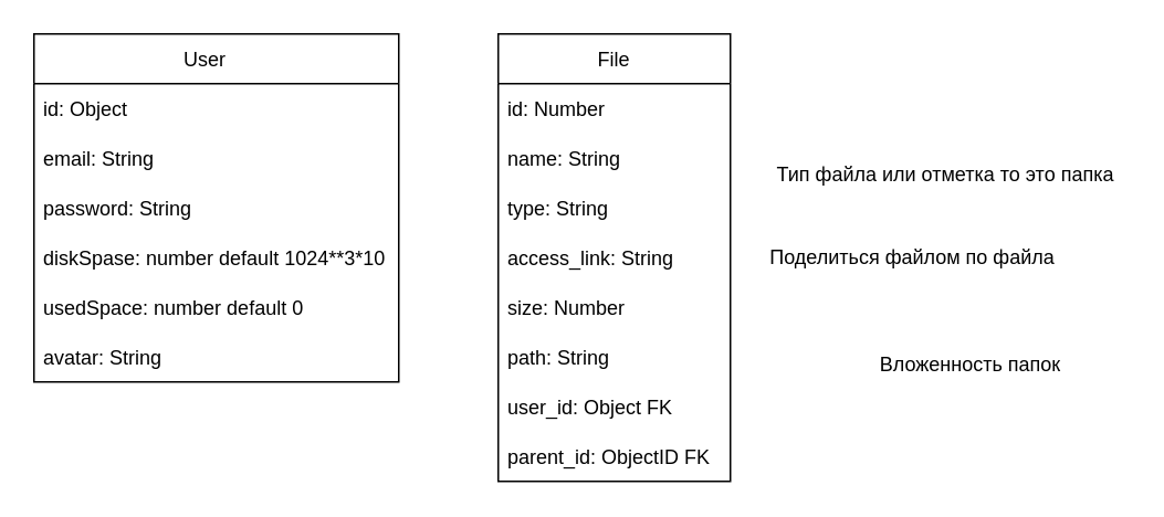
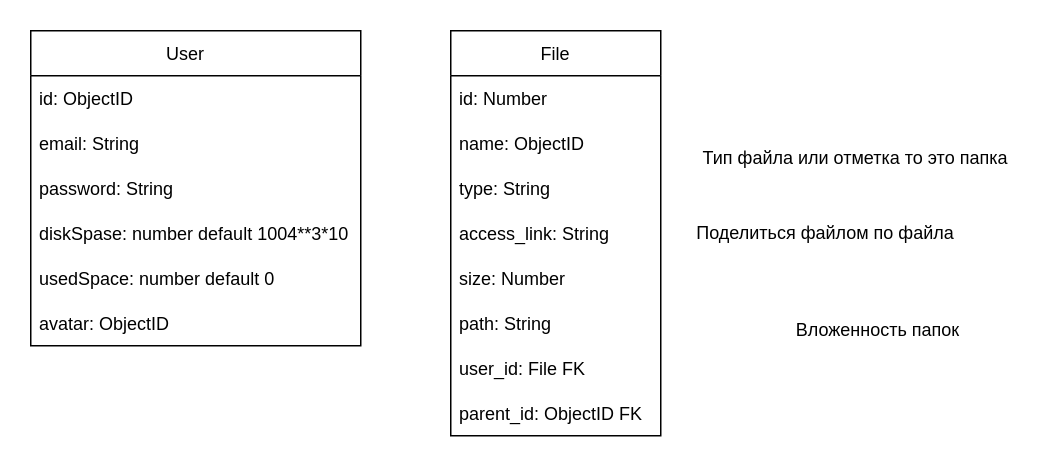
  <mxCell id="0" />
  <mxCell id="1" parent="0" />
  <mxCell id="2" value="User    " style="swimlane;fontStyle=0;childLayout=stackLayout;horizontal=1;startSize=30;horizontalStack=0;resizeParent=1;resizeParentMax=0;resizeLast=0;collapsible=1;marginBottom=0;" parent="1" vertex="1"><mxGeometry x="20" y="20" width="220" height="210" as="geometry" /></mxCell>
- <mxCell id="3" value="id: Object" style="text;strokeColor=none;fillColor=none;align=left;verticalAlign=middle;spacingLeft=4;spacingRight=4;overflow=hidden;points=[[0,0.5],[1,0.5]];portConstraint=eastwest;rotatable=0;" parent="2" vertex="1"><mxGeometry y="30" width="220" height="30" as="geometry" /></mxCell>
+ <mxCell id="3" value="id: ObjectID" style="text;strokeColor=none;fillColor=none;align=left;verticalAlign=middle;spacingLeft=4;spacingRight=4;overflow=hidden;points=[[0,0.5],[1,0.5]];portConstraint=eastwest;rotatable=0;" parent="2" vertex="1"><mxGeometry y="30" width="220" height="30" as="geometry" /></mxCell>
  <mxCell id="4" value="email: String" style="text;strokeColor=none;fillColor=none;align=left;verticalAlign=middle;spacingLeft=4;spacingRight=4;overflow=hidden;points=[[0,0.5],[1,0.5]];portConstraint=eastwest;rotatable=0;" parent="2" vertex="1"><mxGeometry y="60" width="220" height="30" as="geometry" /></mxCell>
  <mxCell id="5" value="password: String" style="text;strokeColor=none;fillColor=none;align=left;verticalAlign=middle;spacingLeft=4;spacingRight=4;overflow=hidden;points=[[0,0.5],[1,0.5]];portConstraint=eastwest;rotatable=0;" parent="2" vertex="1"><mxGeometry y="90" width="220" height="30" as="geometry" /></mxCell>
- <mxCell id="6" value="diskSpase: number default 1024**3*10" style="text;strokeColor=none;fillColor=none;align=left;verticalAlign=middle;spacingLeft=4;spacingRight=4;overflow=hidden;points=[[0,0.5],[1,0.5]];portConstraint=eastwest;rotatable=0;" parent="2" vertex="1"><mxGeometry y="120" width="220" height="30" as="geometry" /></mxCell>
+ <mxCell id="6" value="diskSpase: number default 1004**3*10" style="text;strokeColor=none;fillColor=none;align=left;verticalAlign=middle;spacingLeft=4;spacingRight=4;overflow=hidden;points=[[0,0.5],[1,0.5]];portConstraint=eastwest;rotatable=0;" parent="2" vertex="1"><mxGeometry y="120" width="220" height="30" as="geometry" /></mxCell>
  <mxCell id="7" value="usedSpace: number default 0" style="text;strokeColor=none;fillColor=none;align=left;verticalAlign=middle;spacingLeft=4;spacingRight=4;overflow=hidden;points=[[0,0.5],[1,0.5]];portConstraint=eastwest;rotatable=0;" parent="2" vertex="1"><mxGeometry y="150" width="220" height="30" as="geometry" /></mxCell>
- <mxCell id="8" value="avatar: String" style="text;strokeColor=none;fillColor=none;align=left;verticalAlign=middle;spacingLeft=4;spacingRight=4;overflow=hidden;points=[[0,0.5],[1,0.5]];portConstraint=eastwest;rotatable=0;" parent="2" vertex="1"><mxGeometry y="180" width="220" height="30" as="geometry" /></mxCell>
+ <mxCell id="8" value="avatar: ObjectID" style="text;strokeColor=none;fillColor=none;align=left;verticalAlign=middle;spacingLeft=4;spacingRight=4;overflow=hidden;points=[[0,0.5],[1,0.5]];portConstraint=eastwest;rotatable=0;" parent="2" vertex="1"><mxGeometry y="180" width="220" height="30" as="geometry" /></mxCell>
  <mxCell id="9" value="File" style="swimlane;fontStyle=0;childLayout=stackLayout;horizontal=1;startSize=30;horizontalStack=0;resizeParent=1;resizeParentMax=0;resizeLast=0;collapsible=1;marginBottom=0;" parent="1" vertex="1"><mxGeometry x="300" y="20" width="140" height="270" as="geometry" /></mxCell>
  <mxCell id="10" value="id: Number" style="text;strokeColor=none;fillColor=none;align=left;verticalAlign=middle;spacingLeft=4;spacingRight=4;overflow=hidden;points=[[0,0.5],[1,0.5]];portConstraint=eastwest;rotatable=0;" parent="9" vertex="1"><mxGeometry y="30" width="140" height="30" as="geometry" /></mxCell>
- <mxCell id="11" value="name: String" style="text;strokeColor=none;fillColor=none;align=left;verticalAlign=middle;spacingLeft=4;spacingRight=4;overflow=hidden;points=[[0,0.5],[1,0.5]];portConstraint=eastwest;rotatable=0;" parent="9" vertex="1"><mxGeometry y="60" width="140" height="30" as="geometry" /></mxCell>
+ <mxCell id="11" value="name: ObjectID" style="text;strokeColor=none;fillColor=none;align=left;verticalAlign=middle;spacingLeft=4;spacingRight=4;overflow=hidden;points=[[0,0.5],[1,0.5]];portConstraint=eastwest;rotatable=0;" parent="9" vertex="1"><mxGeometry y="60" width="140" height="30" as="geometry" /></mxCell>
  <mxCell id="12" value="type: String" style="text;strokeColor=none;fillColor=none;align=left;verticalAlign=middle;spacingLeft=4;spacingRight=4;overflow=hidden;points=[[0,0.5],[1,0.5]];portConstraint=eastwest;rotatable=0;" parent="9" vertex="1"><mxGeometry y="90" width="140" height="30" as="geometry" /></mxCell>
  <mxCell id="13" value="access_link: String" style="text;strokeColor=none;fillColor=none;align=left;verticalAlign=middle;spacingLeft=4;spacingRight=4;overflow=hidden;points=[[0,0.5],[1,0.5]];portConstraint=eastwest;rotatable=0;" parent="9" vertex="1"><mxGeometry y="120" width="140" height="30" as="geometry" /></mxCell>
  <mxCell id="14" value="size: Number" style="text;strokeColor=none;fillColor=none;align=left;verticalAlign=middle;spacingLeft=4;spacingRight=4;overflow=hidden;points=[[0,0.5],[1,0.5]];portConstraint=eastwest;rotatable=0;" parent="9" vertex="1"><mxGeometry y="150" width="140" height="30" as="geometry" /></mxCell>
  <mxCell id="15" value="path: String" style="text;strokeColor=none;fillColor=none;align=left;verticalAlign=middle;spacingLeft=4;spacingRight=4;overflow=hidden;points=[[0,0.5],[1,0.5]];portConstraint=eastwest;rotatable=0;" vertex="1" parent="9"><mxGeometry y="180" width="140" height="30" as="geometry" /></mxCell>
- <mxCell id="16" value="user_id: Object FK" style="text;strokeColor=none;fillColor=none;align=left;verticalAlign=middle;spacingLeft=4;spacingRight=4;overflow=hidden;points=[[0,0.5],[1,0.5]];portConstraint=eastwest;rotatable=0;" parent="9" vertex="1"><mxGeometry y="210" width="140" height="30" as="geometry" /></mxCell>
+ <mxCell id="16" value="user_id: File FK" style="text;strokeColor=none;fillColor=none;align=left;verticalAlign=middle;spacingLeft=4;spacingRight=4;overflow=hidden;points=[[0,0.5],[1,0.5]];portConstraint=eastwest;rotatable=0;" parent="9" vertex="1"><mxGeometry y="210" width="140" height="30" as="geometry" /></mxCell>
  <mxCell id="17" value="parent_id: ObjectID FK" style="text;strokeColor=none;fillColor=none;align=left;verticalAlign=middle;spacingLeft=4;spacingRight=4;overflow=hidden;points=[[0,0.5],[1,0.5]];portConstraint=eastwest;rotatable=0;" parent="9" vertex="1"><mxGeometry y="240" width="140" height="30" as="geometry" /></mxCell>
  <mxCell id="18" value="Вложенность папок" style="text;html=1;strokeColor=none;fillColor=none;align=center;verticalAlign=middle;whiteSpace=wrap;rounded=0;" parent="1" vertex="1"><mxGeometry x="515" y="205" width="140" height="30" as="geometry" /></mxCell>
  <mxCell id="19" value="Поделиться файлом по файла" style="text;html=1;strokeColor=none;fillColor=none;align=center;verticalAlign=middle;whiteSpace=wrap;rounded=0;" parent="1" vertex="1"><mxGeometry x="460" y="140" width="180" height="30" as="geometry" /></mxCell>
  <mxCell id="20" value="Тип файла или отметка то это папка" style="text;html=1;strokeColor=none;fillColor=none;align=center;verticalAlign=middle;whiteSpace=wrap;rounded=0;" parent="1" vertex="1"><mxGeometry x="460" y="90" width="220" height="30" as="geometry" /></mxCell>
